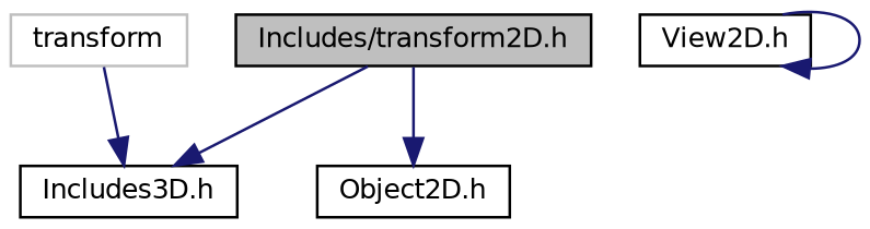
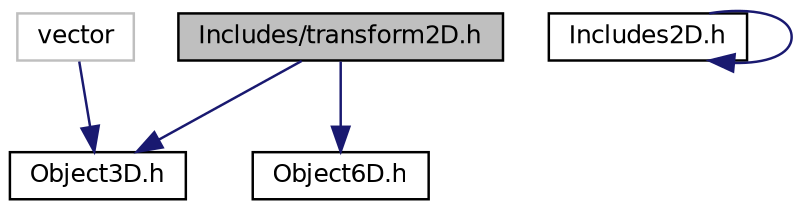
  digraph {
    node [color=black fillcolor=white fontname=Helvetica fontsize=10 shape=record style=filled]
    edge [color=midnightblue fontname=Helvetica fontsize=10 labelfontname=Helvetica labelfontsize=10 style=solid]
    n1 [fillcolor=grey75 fontcolor=black height=0.2 label="Includes/transform2D.h" width=0.4]
-   n2 [height=0.2 label="Includes3D.h" width=0.4]
-   n3 [height=0.2 label="Object2D.h" width=0.4]
-   n4 [color=grey75 height=0.2 label=transform width=0.4]
-   n5 [height=0.2 label="View2D.h" width=0.4]
+   n2 [height=0.2 label="Object3D.h" width=0.4]
+   n3 [height=0.2 label="Object6D.h" width=0.4]
+   n4 [color=grey75 height=0.2 label=vector width=0.4]
+   n5 [height=0.2 label="Includes2D.h" width=0.4]
    n1 -> n2
    n1 -> n3
    n4 -> n2
    n5 -> n5
  }
